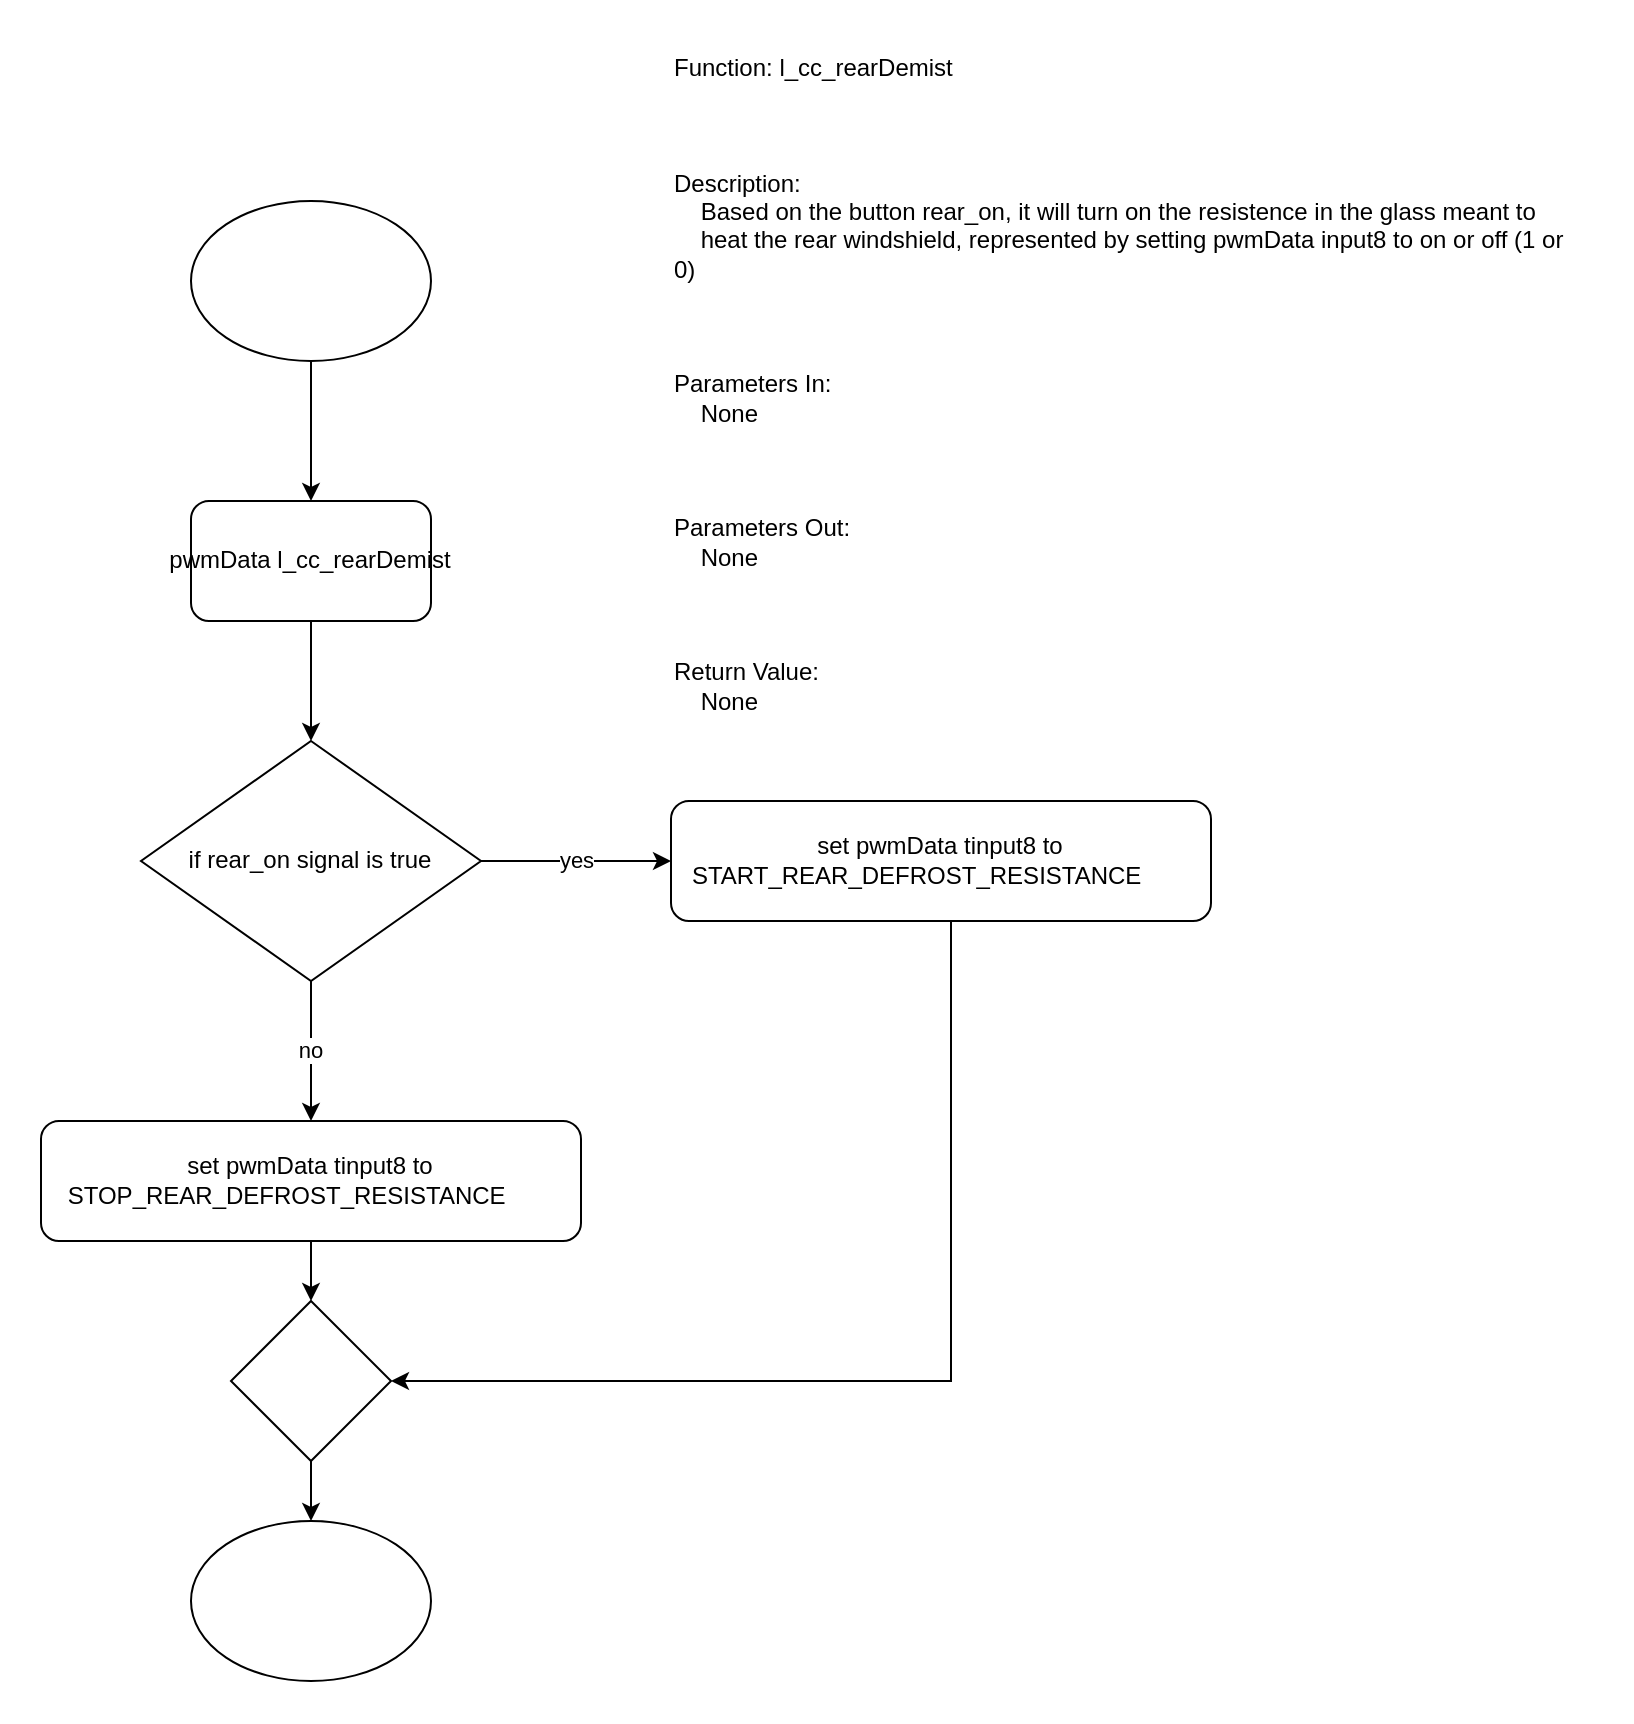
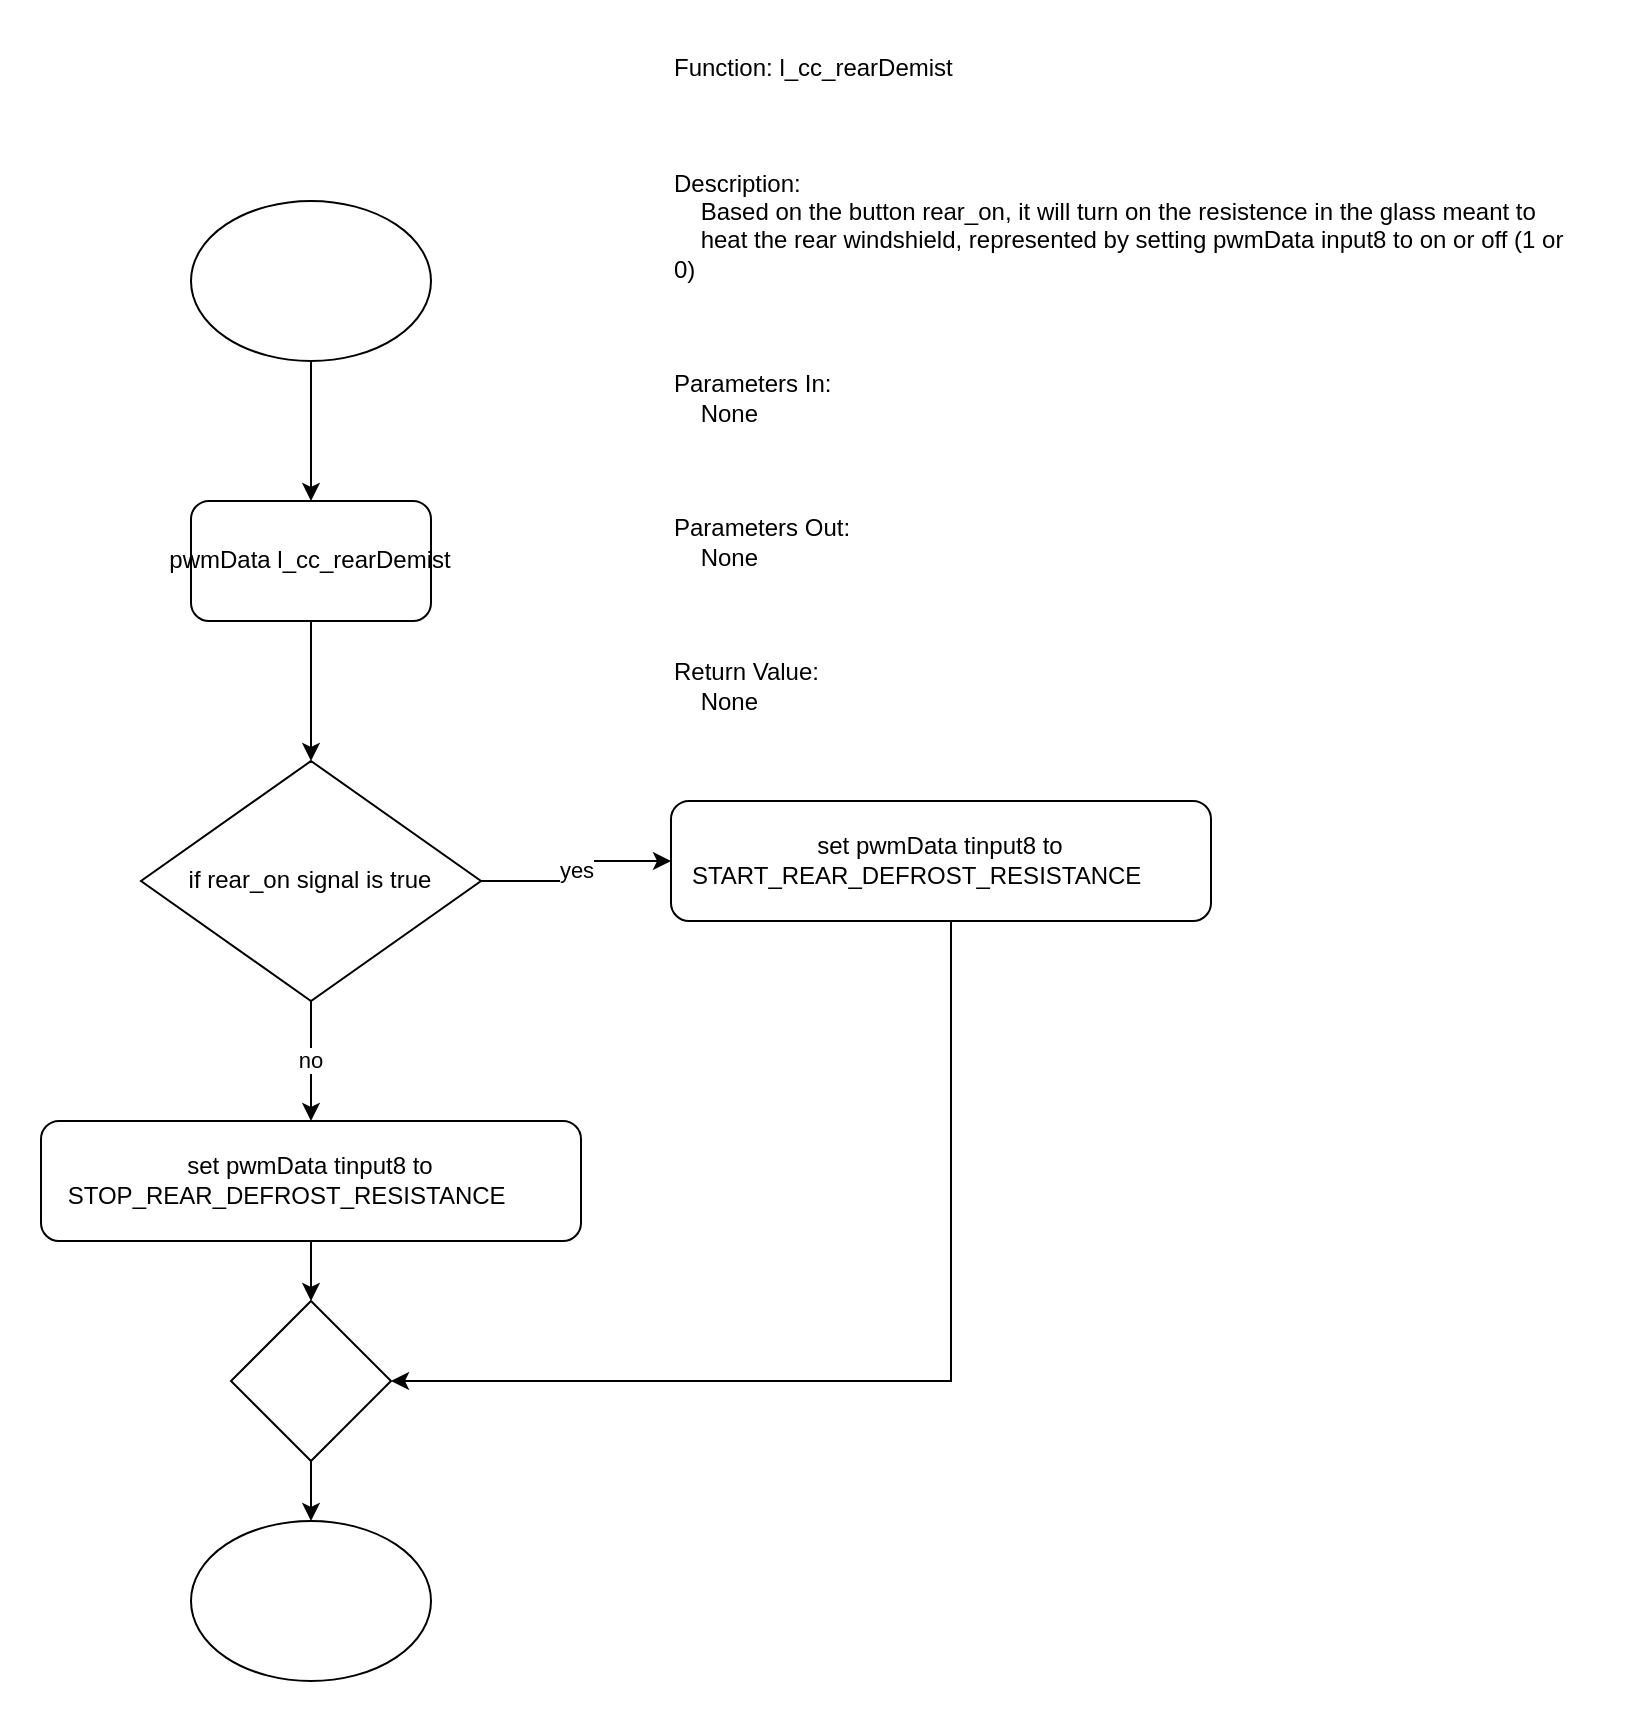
  <mxCell id="0" />
  <mxCell id="1" parent="0" />
  <mxCell id="2" style="edgeStyle=orthogonalEdgeStyle;rounded=0;orthogonalLoop=1;jettySize=auto;html=1;entryX=0.5;entryY=0;entryDx=0;entryDy=0;" edge="1" parent="1" source="3" target="5"><mxGeometry relative="1" as="geometry" /></mxCell>
  <mxCell id="3" value="" style="ellipse;whiteSpace=wrap;html=1;" vertex="1" parent="1"><mxGeometry x="95" y="100" width="120" height="80" as="geometry" /></mxCell>
  <mxCell id="4" style="edgeStyle=orthogonalEdgeStyle;rounded=0;orthogonalLoop=1;jettySize=auto;html=1;entryX=0.5;entryY=0;entryDx=0;entryDy=0;" edge="1" parent="1" source="5" target="9"><mxGeometry relative="1" as="geometry"><mxPoint x="155" y="380" as="targetPoint" /></mxGeometry></mxCell>
  <mxCell id="5" value="pwmData&amp;nbsp;l_cc_rearDemist" style="rounded=1;whiteSpace=wrap;html=1;" vertex="1" parent="1"><mxGeometry x="95" y="250" width="120" height="60" as="geometry" /></mxCell>
  <mxCell id="6" value="Function: l_cc_rearDemist&#10;&#10;&#10;&#10;Description:&#10;    Based on the button rear_on, it will turn on the resistence in the glass meant to &#10;    heat the rear windshield, represented by setting pwmData input8 to on or off (1 or 0)&#10;&#10;&#10;&#10;Parameters In:&#10;    None&#10;&#10;&#10;&#10;Parameters Out:&#10;    None&#10;&#10;&#10;&#10;Return Value:&#10;    None" style="text;whiteSpace=wrap;" vertex="1" parent="1"><mxGeometry x="335" y="20" width="460" height="350" as="geometry" /></mxCell>
  <mxCell id="7" value="yes" style="edgeStyle=orthogonalEdgeStyle;rounded=0;orthogonalLoop=1;jettySize=auto;html=1;" edge="1" parent="1" source="9" target="11"><mxGeometry relative="1" as="geometry"><mxPoint x="315" y="430" as="targetPoint" /></mxGeometry></mxCell>
  <mxCell id="8" value="no" style="edgeStyle=orthogonalEdgeStyle;rounded=0;orthogonalLoop=1;jettySize=auto;html=1;" edge="1" parent="1" source="9" target="13"><mxGeometry relative="1" as="geometry"><mxPoint x="155" y="560" as="targetPoint" /></mxGeometry></mxCell>
- <mxCell id="9" value="if rear_on signal is true" style="rhombus;whiteSpace=wrap;html=1;" vertex="1" parent="1"><mxGeometry x="70" y="370" width="170" height="120" as="geometry" /></mxCell>
+ <mxCell id="9" value="if rear_on signal is true" style="rhombus;whiteSpace=wrap;html=1;" vertex="1" parent="1"><mxGeometry x="70" y="380" width="170" height="120" as="geometry" /></mxCell>
  <mxCell id="10" style="edgeStyle=orthogonalEdgeStyle;rounded=0;orthogonalLoop=1;jettySize=auto;html=1;entryX=1;entryY=0.5;entryDx=0;entryDy=0;" edge="1" parent="1" source="11" target="15"><mxGeometry relative="1" as="geometry"><Array as="points"><mxPoint x="475" y="690" /></Array></mxGeometry></mxCell>
  <mxCell id="11" value="set pwmData tinput8 to START_REAR_DEFROST_RESISTANCE&amp;nbsp; &amp;nbsp; &amp;nbsp; &amp;nbsp; " style="rounded=1;whiteSpace=wrap;html=1;" vertex="1" parent="1"><mxGeometry x="335" y="400" width="270" height="60" as="geometry" /></mxCell>
  <mxCell id="12" style="edgeStyle=orthogonalEdgeStyle;rounded=0;orthogonalLoop=1;jettySize=auto;html=1;" edge="1" parent="1" source="13" target="15"><mxGeometry relative="1" as="geometry"><mxPoint x="155" y="690" as="targetPoint" /></mxGeometry></mxCell>
  <mxCell id="13" value="set pwmData tinput8 to STOP_REAR_DEFROST_RESISTANCE&amp;nbsp; &amp;nbsp; &amp;nbsp; &amp;nbsp; " style="rounded=1;whiteSpace=wrap;html=1;" vertex="1" parent="1"><mxGeometry x="20" y="560" width="270" height="60" as="geometry" /></mxCell>
  <mxCell id="14" style="edgeStyle=orthogonalEdgeStyle;rounded=0;orthogonalLoop=1;jettySize=auto;html=1;" edge="1" parent="1" source="15" target="16"><mxGeometry relative="1" as="geometry"><mxPoint x="155" y="800" as="targetPoint" /></mxGeometry></mxCell>
  <mxCell id="15" value="" style="rhombus;whiteSpace=wrap;html=1;" vertex="1" parent="1"><mxGeometry x="115" y="650" width="80" height="80" as="geometry" /></mxCell>
  <mxCell id="16" value="" style="ellipse;whiteSpace=wrap;html=1;" vertex="1" parent="1"><mxGeometry x="95" y="760" width="120" height="80" as="geometry" /></mxCell>
